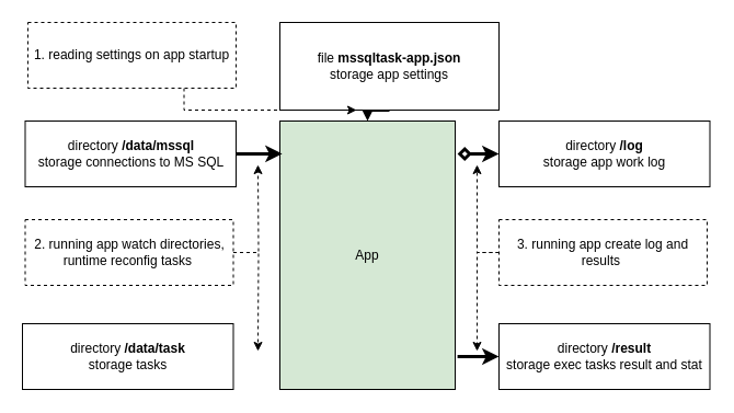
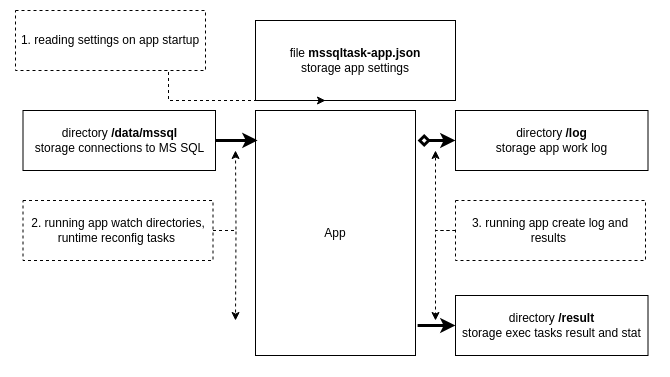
  <mxCell id="0" />
  <mxCell id="1" parent="0" />
- <mxCell id="2" value="App" style="rounded=0;whiteSpace=wrap;html=1;fillColor=#d5e8d4;" vertex="1" parent="1"><mxGeometry x="255" y="110" width="160" height="245" as="geometry" /></mxCell>
+ <mxCell id="2" value="App" style="rounded=0;whiteSpace=wrap;html=1;" vertex="1" parent="1"><mxGeometry x="255" y="110" width="160" height="245" as="geometry" /></mxCell>
  <mxCell id="3" style="edgeStyle=orthogonalEdgeStyle;rounded=0;orthogonalLoop=1;jettySize=auto;html=1;exitX=1;exitY=0.5;exitDx=0;exitDy=0;entryX=0.013;entryY=0.122;entryDx=0;entryDy=0;entryPerimeter=0;strokeWidth=3;" edge="1" parent="1" source="4" target="2"><mxGeometry relative="1" as="geometry" /></mxCell>
  <mxCell id="4" value="directory &lt;b&gt;/data/mssql&lt;/b&gt;&lt;br&gt;storage connections to MS SQL" style="rounded=0;whiteSpace=wrap;html=1;" vertex="1" parent="1"><mxGeometry x="22.5" y="110" width="192.5" height="60" as="geometry" /></mxCell>
- <mxCell id="5" value="directory &lt;b&gt;/data/task&lt;/b&gt;&lt;br&gt;storage tasks" style="rounded=0;whiteSpace=wrap;html=1;" vertex="1" parent="1"><mxGeometry x="20" y="295" width="192.5" height="60" as="geometry" /></mxCell>
  <mxCell id="6" style="edgeStyle=orthogonalEdgeStyle;rounded=0;orthogonalLoop=1;jettySize=auto;html=1;exitX=0;exitY=0.5;exitDx=0;exitDy=0;strokeWidth=3;entryX=1.013;entryY=0.122;entryDx=0;entryDy=0;entryPerimeter=0;startArrow=classic;startFill=1;endArrow=diamond;endFill=0;" edge="1" parent="1" source="7" target="2"><mxGeometry relative="1" as="geometry"><mxPoint x="425" y="140" as="targetPoint" /></mxGeometry></mxCell>
  <mxCell id="7" value="directory &lt;b&gt;/log&lt;/b&gt;&lt;br&gt;storage app work log" style="rounded=0;whiteSpace=wrap;html=1;" vertex="1" parent="1"><mxGeometry x="455" y="110" width="192.5" height="60" as="geometry" /></mxCell>
  <mxCell id="8" style="edgeStyle=orthogonalEdgeStyle;rounded=0;orthogonalLoop=1;jettySize=auto;html=1;exitX=0;exitY=0.5;exitDx=0;exitDy=0;entryX=1.013;entryY=0.878;entryDx=0;entryDy=0;entryPerimeter=0;startArrow=classic;startFill=1;endArrow=none;endFill=0;strokeWidth=3;" edge="1" parent="1" source="9" target="2"><mxGeometry relative="1" as="geometry" /></mxCell>
  <mxCell id="9" value="directory &lt;b&gt;/result&lt;/b&gt;&lt;br&gt;storage exec tasks result and stat" style="rounded=0;whiteSpace=wrap;html=1;" vertex="1" parent="1"><mxGeometry x="455" y="295" width="192.5" height="60" as="geometry" /></mxCell>
- <mxCell id="10" style="edgeStyle=orthogonalEdgeStyle;rounded=0;orthogonalLoop=1;jettySize=auto;html=1;exitX=0.5;exitY=1;exitDx=0;exitDy=0;entryX=0.5;entryY=0;entryDx=0;entryDy=0;strokeWidth=3;" edge="1" parent="1" source="11" target="2"><mxGeometry relative="1" as="geometry" /></mxCell>
  <mxCell id="11" value="file &lt;b&gt;mssqltask-app.json&lt;/b&gt;&lt;br&gt;storage app settings" style="rounded=0;whiteSpace=wrap;html=1;" vertex="1" parent="1"><mxGeometry x="255" y="20" width="200" height="80" as="geometry" /></mxCell>
  <mxCell id="12" style="edgeStyle=orthogonalEdgeStyle;rounded=0;orthogonalLoop=1;jettySize=auto;html=1;exitX=0.75;exitY=1;exitDx=0;exitDy=0;dashed=1;" edge="1" parent="1" source="13"><mxGeometry relative="1" as="geometry"><mxPoint x="325" y="100" as="targetPoint" /><Array as="points"><mxPoint x="168" y="100" /></Array></mxGeometry></mxCell>
- <mxCell id="13" value="1. reading settings on app startup" style="rounded=0;whiteSpace=wrap;html=1;dashed=1;" vertex="1" parent="1"><mxGeometry x="25" y="20" width="190" height="60" as="geometry" /></mxCell>
+ <mxCell id="13" value="1. reading settings on app startup" style="rounded=0;whiteSpace=wrap;html=1;dashed=1;" vertex="1" parent="1"><mxGeometry x="15" y="10" width="190" height="60" as="geometry" /></mxCell>
  <mxCell id="14" style="edgeStyle=orthogonalEdgeStyle;rounded=0;orthogonalLoop=1;jettySize=auto;html=1;exitX=1;exitY=0.5;exitDx=0;exitDy=0;dashed=1;" edge="1" parent="1" source="16"><mxGeometry relative="1" as="geometry"><mxPoint x="235" y="150" as="targetPoint" /></mxGeometry></mxCell>
  <mxCell id="15" style="edgeStyle=orthogonalEdgeStyle;rounded=0;orthogonalLoop=1;jettySize=auto;html=1;exitX=1;exitY=0.5;exitDx=0;exitDy=0;dashed=1;" edge="1" parent="1" source="16"><mxGeometry relative="1" as="geometry"><mxPoint x="235" y="320" as="targetPoint" /></mxGeometry></mxCell>
  <mxCell id="16" value="&lt;span&gt;2. running app watch directories, runtime reconfig tasks&amp;nbsp;&lt;/span&gt;" style="rounded=0;whiteSpace=wrap;html=1;dashed=1;" vertex="1" parent="1"><mxGeometry x="22.5" y="200" width="190" height="60" as="geometry" /></mxCell>
  <mxCell id="17" style="edgeStyle=orthogonalEdgeStyle;rounded=0;orthogonalLoop=1;jettySize=auto;html=1;exitX=0;exitY=0.5;exitDx=0;exitDy=0;startArrow=none;startFill=0;endArrow=classic;endFill=1;strokeWidth=1;dashed=1;" edge="1" parent="1" source="19"><mxGeometry relative="1" as="geometry"><mxPoint x="435" y="150" as="targetPoint" /></mxGeometry></mxCell>
  <mxCell id="18" style="edgeStyle=orthogonalEdgeStyle;rounded=0;orthogonalLoop=1;jettySize=auto;html=1;exitX=0;exitY=0.5;exitDx=0;exitDy=0;dashed=1;startArrow=none;startFill=0;endArrow=classic;endFill=1;strokeWidth=1;" edge="1" parent="1" source="19"><mxGeometry relative="1" as="geometry"><mxPoint x="435" y="320" as="targetPoint" /></mxGeometry></mxCell>
  <mxCell id="19" value="&lt;span&gt;3. running app create log and results&amp;nbsp;&lt;/span&gt;" style="rounded=0;whiteSpace=wrap;html=1;dashed=1;" vertex="1" parent="1"><mxGeometry x="455" y="200" width="190" height="60" as="geometry" /></mxCell>
